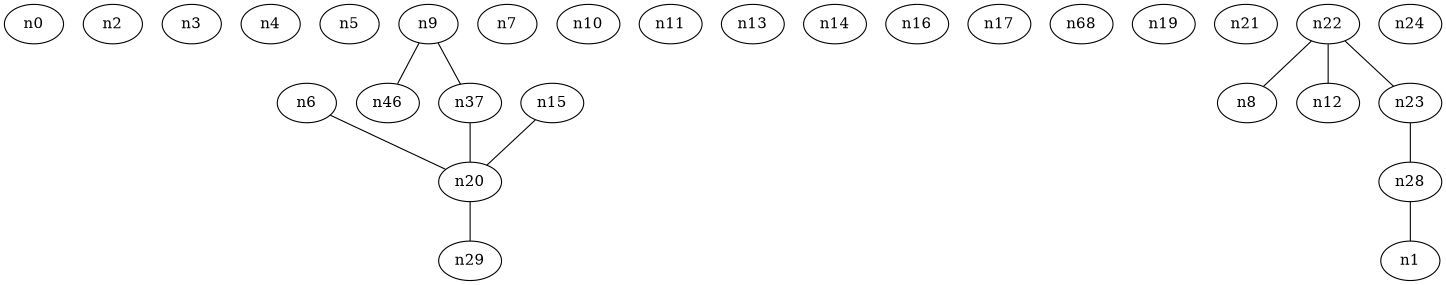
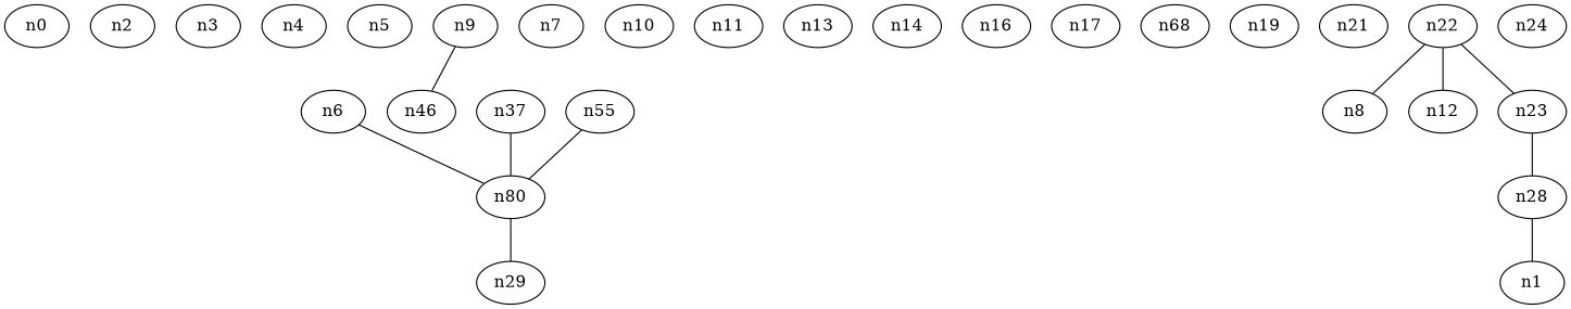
  graph {
    n0
    n2
    n3
    n4
    n5
    n6
-   n20
+   n20 [label=n80]
    n29
    n7
    n26 [label=n46]
    n9
    n27 [label=n37]
    n10
    n11
    n13
    n14
-   n15
+   n15 [label=n55]
    n16
    n17
    n18 [label=n68]
    n19
    n21
    n22
    n8
    n12
    n23
    n28
    n1
    n24
    n6 -- n20
    n20 -- n29
    n9 -- n26
-   n9 -- n27
    n27 -- n20
    n15 -- n20
    n22 -- n8
    n22 -- n12
    n22 -- n23
    n23 -- n28
    n28 -- n1
  }
